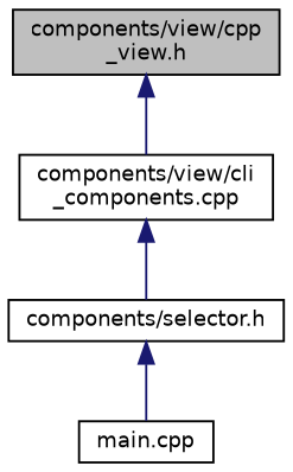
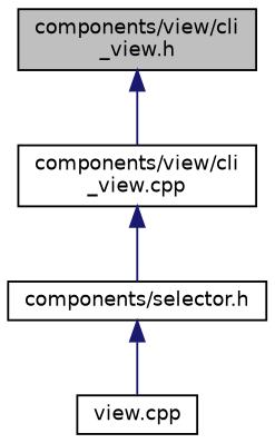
  digraph {
    node [color=black fillcolor=white fontname=Helvetica fontsize=10 shape=record style=filled]
    edge [color=midnightblue dir=back fontname=Helvetica fontsize=10 labelfontname=Helvetica labelfontsize=10 style=solid]
-   n1 [fillcolor=grey75 fontcolor=black height=0.2 label="components/view/cpp\l_view.h" width=0.4]
-   n2 [height=0.2 label="components/view/cli\l_components.cpp" width=0.4]
+   n1 [fillcolor=grey75 fontcolor=black height=0.2 label="components/view/cli\l_view.h" width=0.4]
+   n2 [height=0.2 label="components/view/cli\l_view.cpp" width=0.4]
    n3 [height=0.2 label="components/selector.h" width=0.4]
-   n4 [height=0.2 label="main.cpp" width=0.4]
+   n4 [height=0.2 label="view.cpp" width=0.4]
    n1 -> n2
    n2 -> n3
    n3 -> n4
  }
